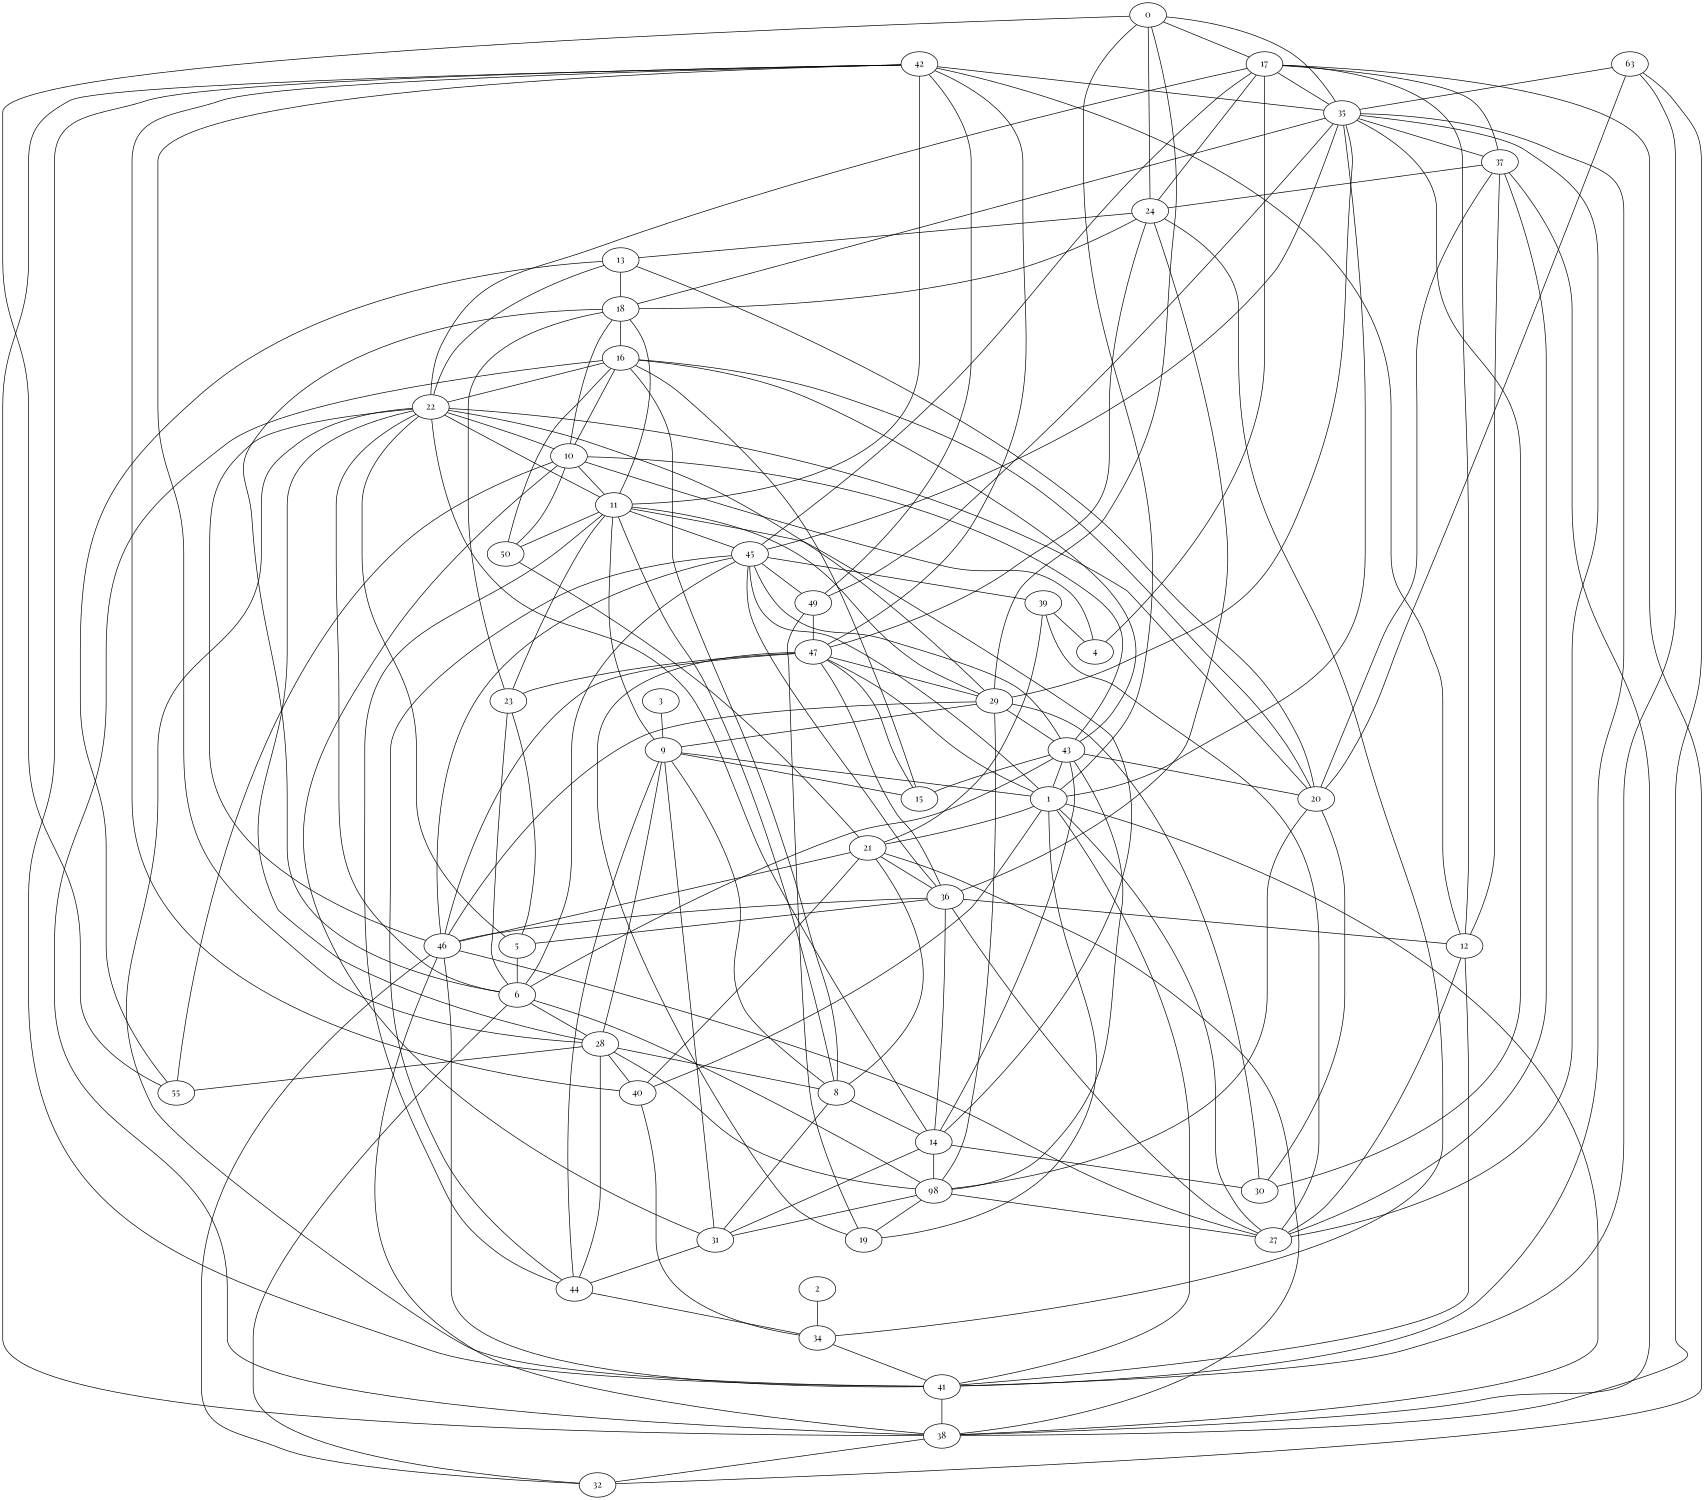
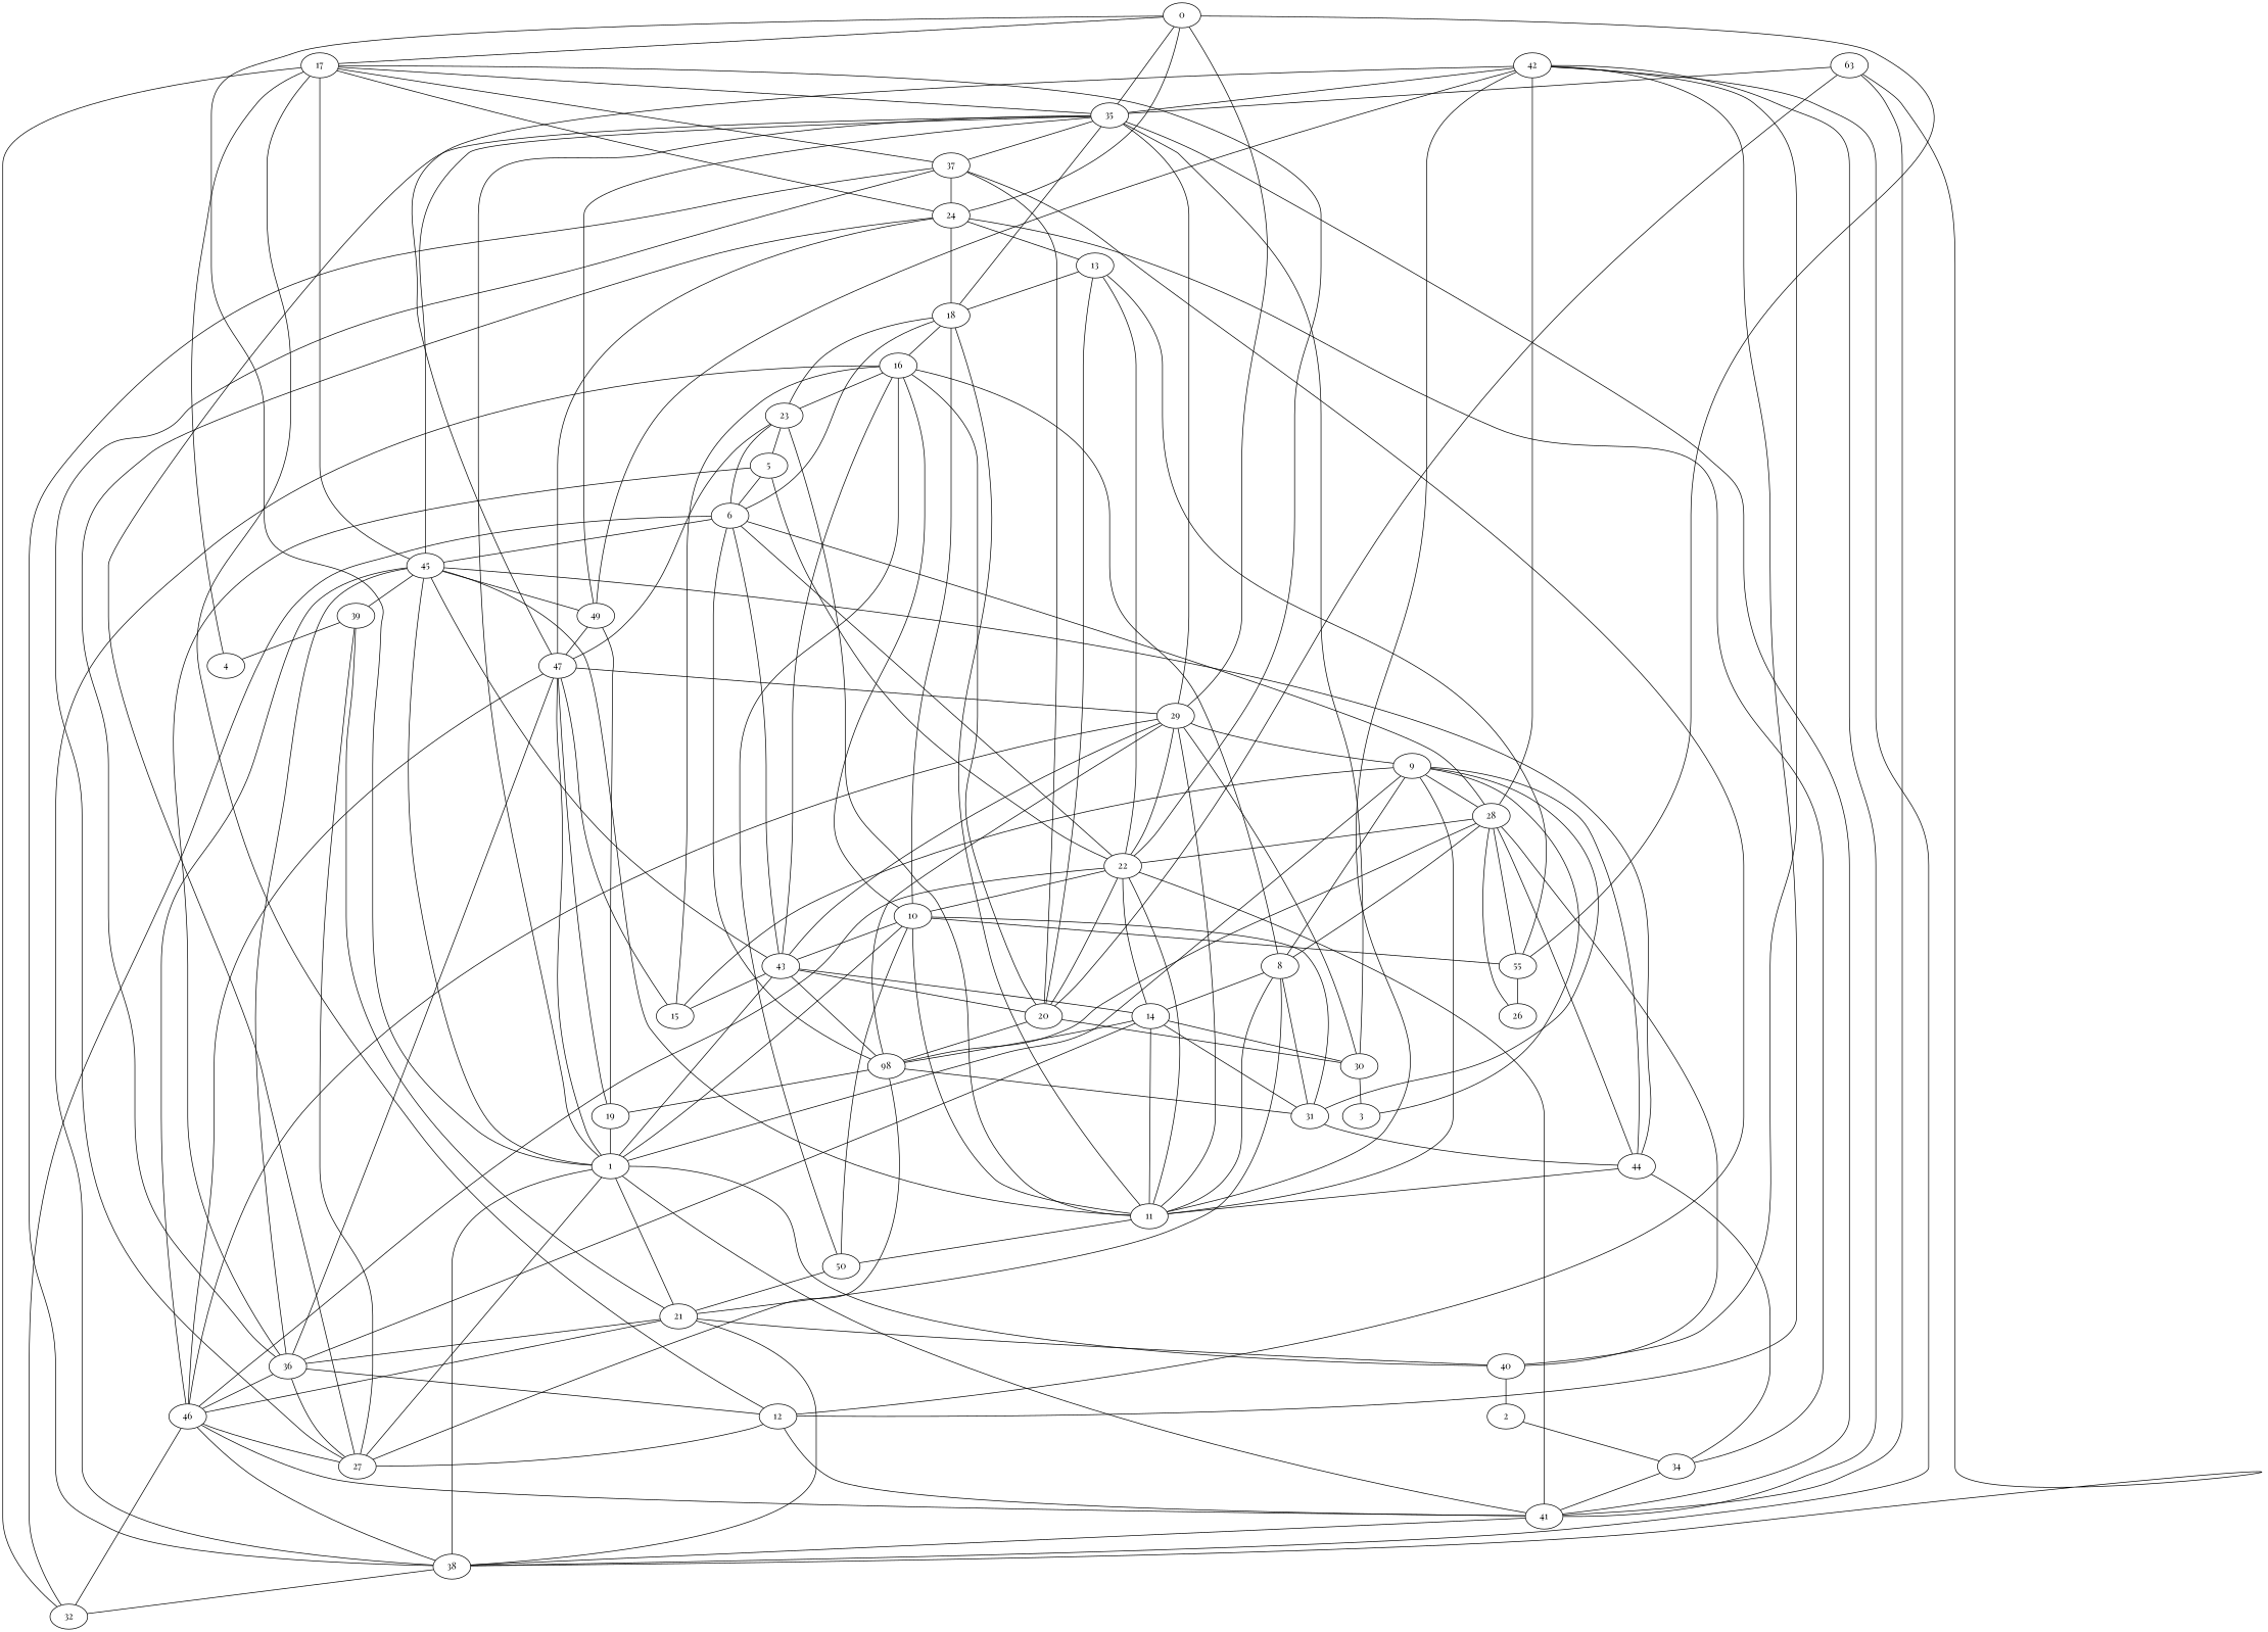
  graph {
    fontname="Playfair Display"
    node [fontname="Playfair Display"]
    edge [fontname="Playfair Display"]
    0
    17
    29
    35
    12
    27
    41
    45
    24
    9
    22
    11
    43
    46
    37
    1
    21
    38
    40
    47
    36
    32
    34
    23
    2
    3
    28
    8
    15
    4
    5
    6
    14
    10
    13
    n36 [label=55]
    n37 [label=98]
+   26
    39
    49
    16
    31
    50
    18
    30
    20
    44
    19
    n49 [label=63]
    42
    0 -- 17
    0 -- 29
    0 -- 35
    17 -- 35
    17 -- 12
    17 -- 45
    17 -- 24
    29 -- 35
    29 -- 9
    29 -- 22
    29 -- 11
    29 -- 43
    29 -- 46
    35 -- 41
    35 -- 37
    12 -- 27
    12 -- 41
    27 -- 35
    27 -- 37
    41 -- 38
    45 -- 35
    45 -- 46
    45 -- 1
    45 -- 36
    45 -- 39
    45 -- 49
    24 -- 0
    24 -- 47
    24 -- 36
    24 -- 34
    24 -- 13
    9 -- 1
    9 -- 28
    9 -- 8
    9 -- 15
    22 -- 17
    22 -- 41
    22 -- 46
    22 -- 5
    22 -- 14
    22 -- 10
    22 -- 13
    11 -- 45
    11 -- 9
    11 -- 22
    11 -- 23
    11 -- 50
    11 -- 18
    43 -- 45
    43 -- 1
    43 -- 15
    43 -- 6
    43 -- 14
    43 -- n37
    43 -- 16
    43 -- 20
    46 -- 27
    46 -- 41
    46 -- 38
    46 -- 32
    37 -- 17
    37 -- 12
    37 -- 24
    37 -- 38
    1 -- 0
    1 -- 35
    1 -- 27
    1 -- 41
    1 -- 21
    1 -- 38
    1 -- 40
    1 -- 47
    21 -- 46
    21 -- 38
    21 -- 40
    21 -- 36
    38 -- 32
-   40 -- 34
+   40 -- 2
    47 -- 29
    47 -- 46
    47 -- 36
    47 -- 23
    36 -- 12
    36 -- 27
    36 -- 46
    36 -- 5
    32 -- 17
    34 -- 41
    23 -- 5
    23 -- 6
    2 -- 34
    3 -- 9
    28 -- 22
    28 -- 40
    28 -- 8
    28 -- n36
    28 -- n37
+   28 -- 26
    8 -- 11
    8 -- 21
    8 -- 14
    8 -- 16
    8 -- 31
    15 -- 47
    15 -- 16
    4 -- 17
    5 -- 6
    6 -- 45
    6 -- 22
    6 -- 32
    6 -- 28
    14 -- 11
    14 -- 36
    14 -- n37
    14 -- 31
    14 -- 30
    10 -- 11
    10 -- 43
-   10 -- 4
+   10 -- 1
    10 -- n36
    10 -- 16
    10 -- 50
    13 -- n36
    13 -- 18
    13 -- 20
    n36 -- 0
+   n36 -- 26
    n37 -- 29
    n37 -- 27
    n37 -- 6
    n37 -- 31
    n37 -- 19
    39 -- 27
    39 -- 21
    39 -- 4
    49 -- 35
    49 -- 47
-   16 -- 22
+   16 -- 23
    16 -- 38
    16 -- 50
    16 -- 20
    31 -- 9
    31 -- 10
    31 -- 44
    50 -- 21
    18 -- 35
    18 -- 24
    18 -- 23
    18 -- 6
    18 -- 10
    18 -- 16
    30 -- 29
    30 -- 35
+   30 -- 3
    20 -- 22
    20 -- 37
    20 -- n37
    20 -- 30
    44 -- 45
    44 -- 9
    44 -- 11
    44 -- 34
    44 -- 28
    19 -- 1
    19 -- 47
    19 -- 49
    n49 -- 35
    n49 -- 41
    n49 -- 38
    n49 -- 20
    42 -- 35
    42 -- 12
    42 -- 41
    42 -- 11
    42 -- 38
    42 -- 40
    42 -- 47
    42 -- 28
    42 -- 49
  }
